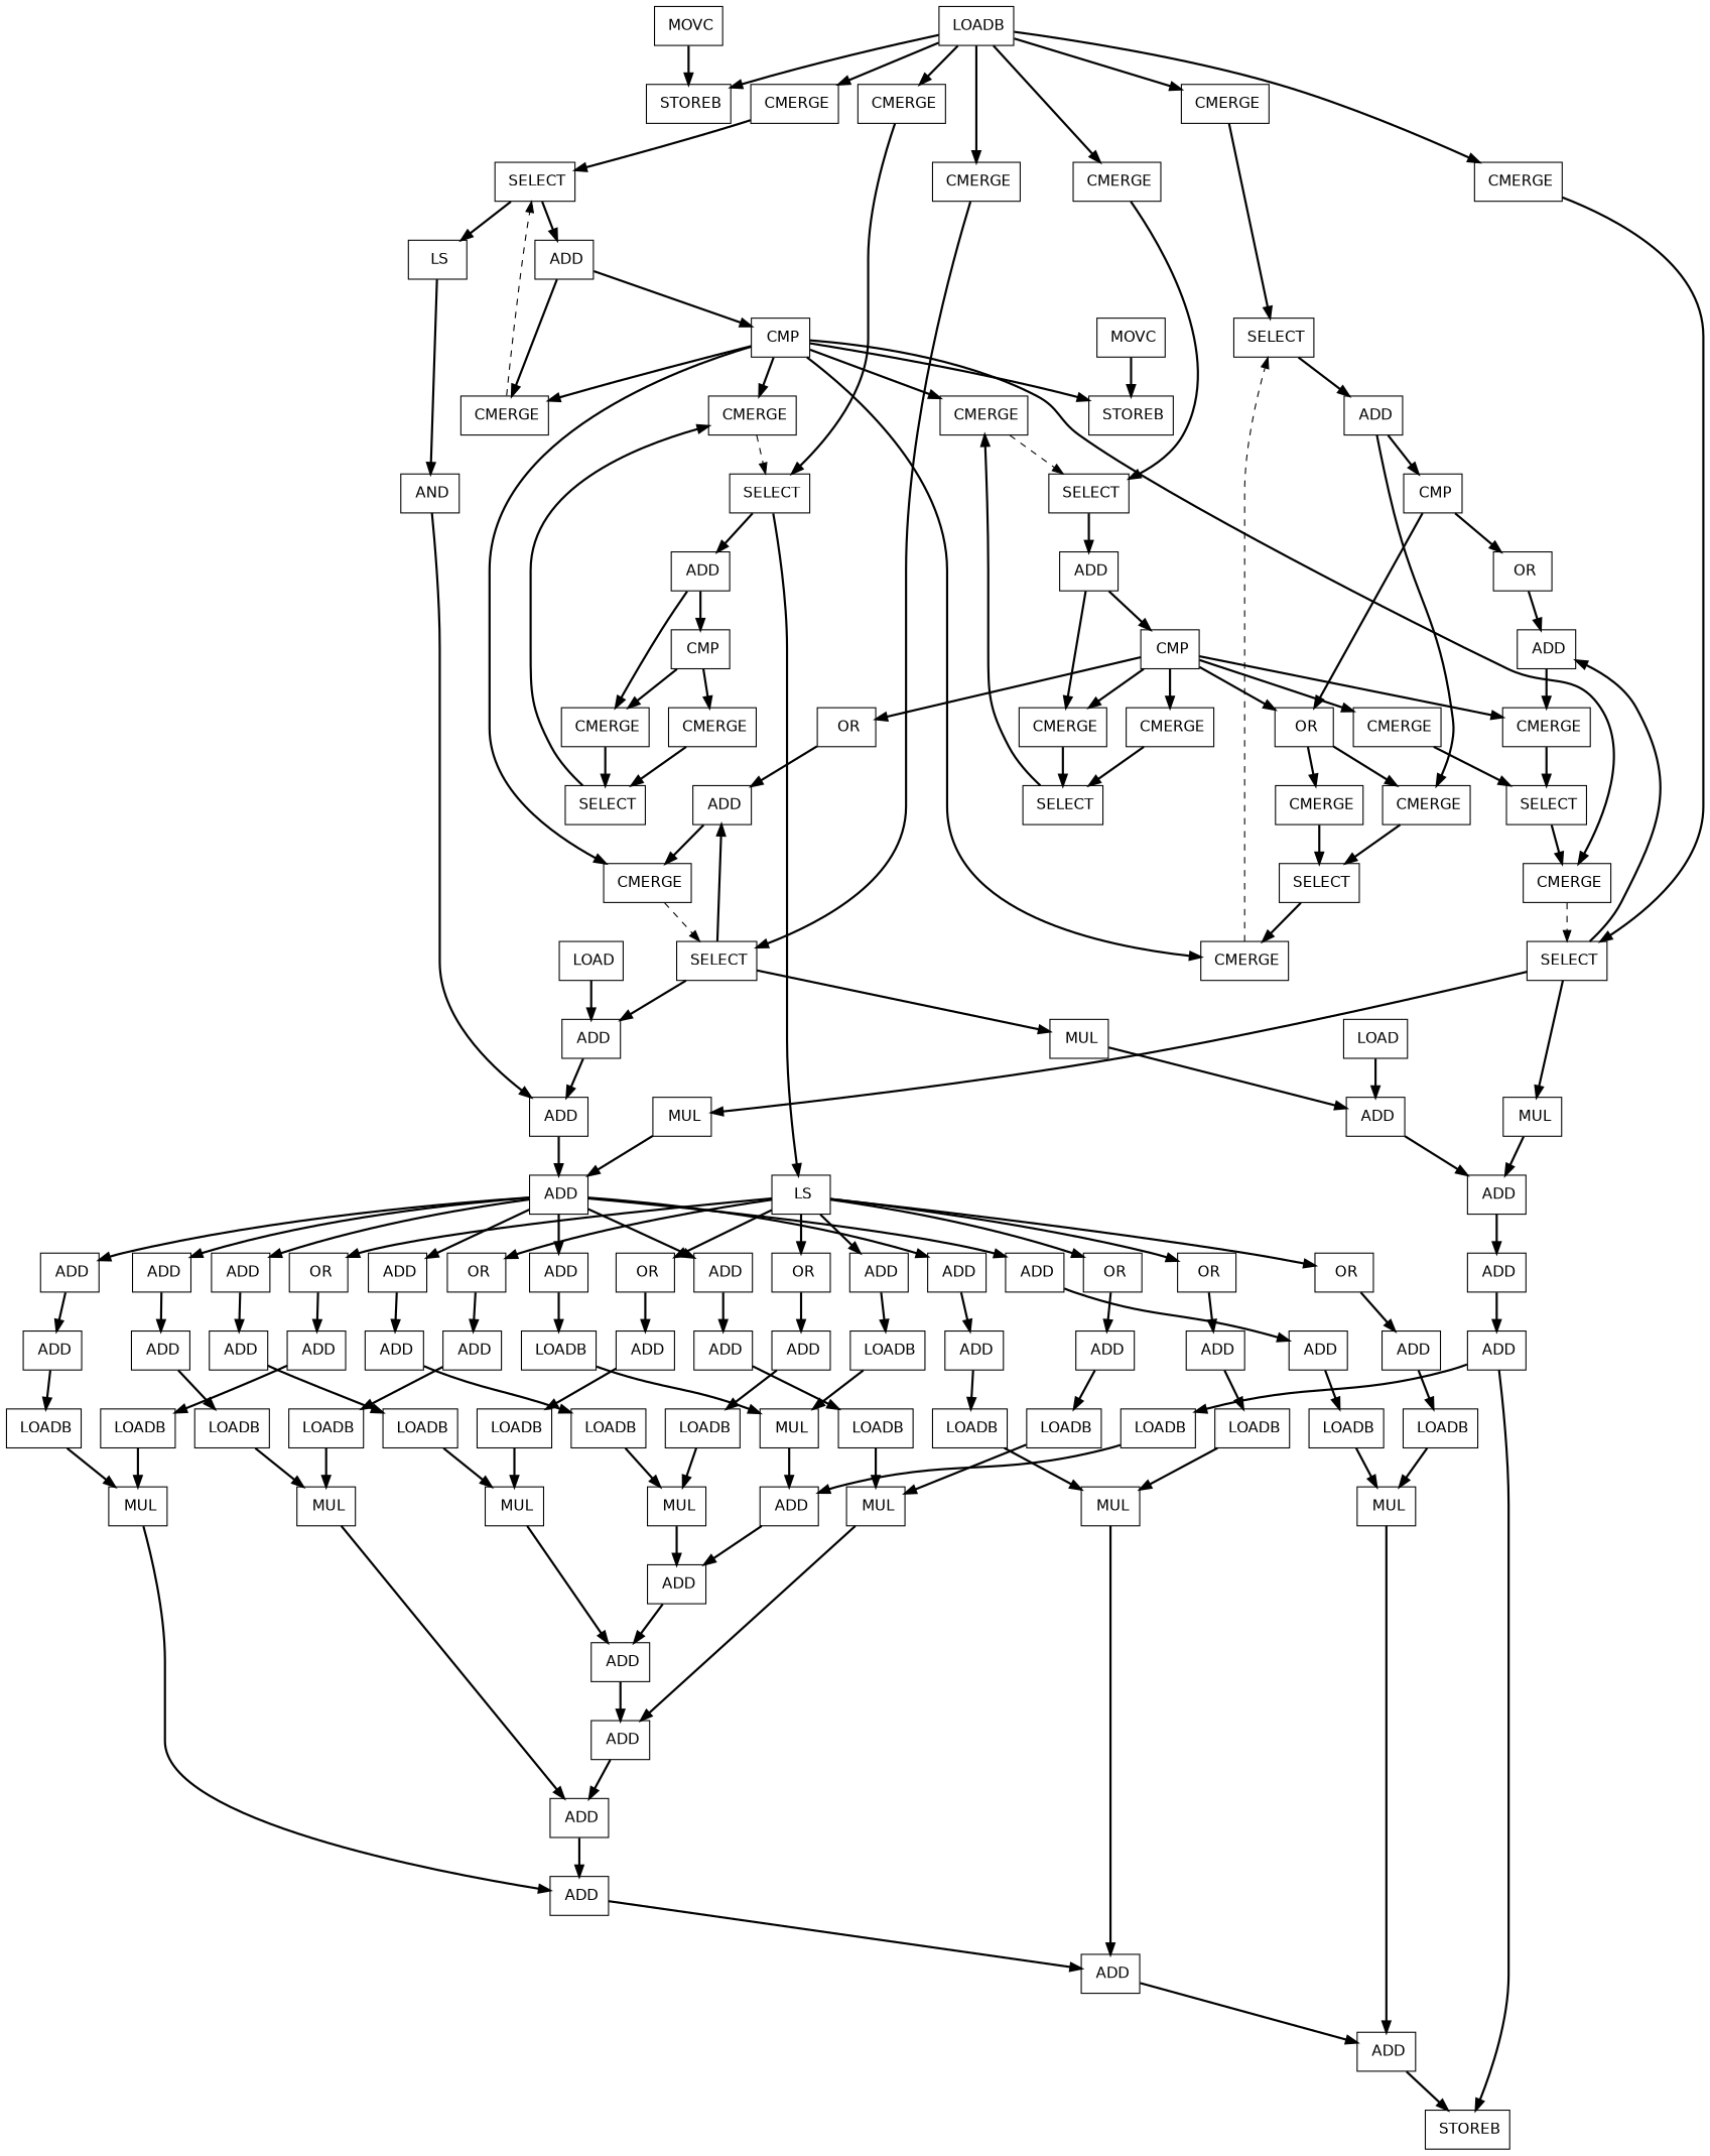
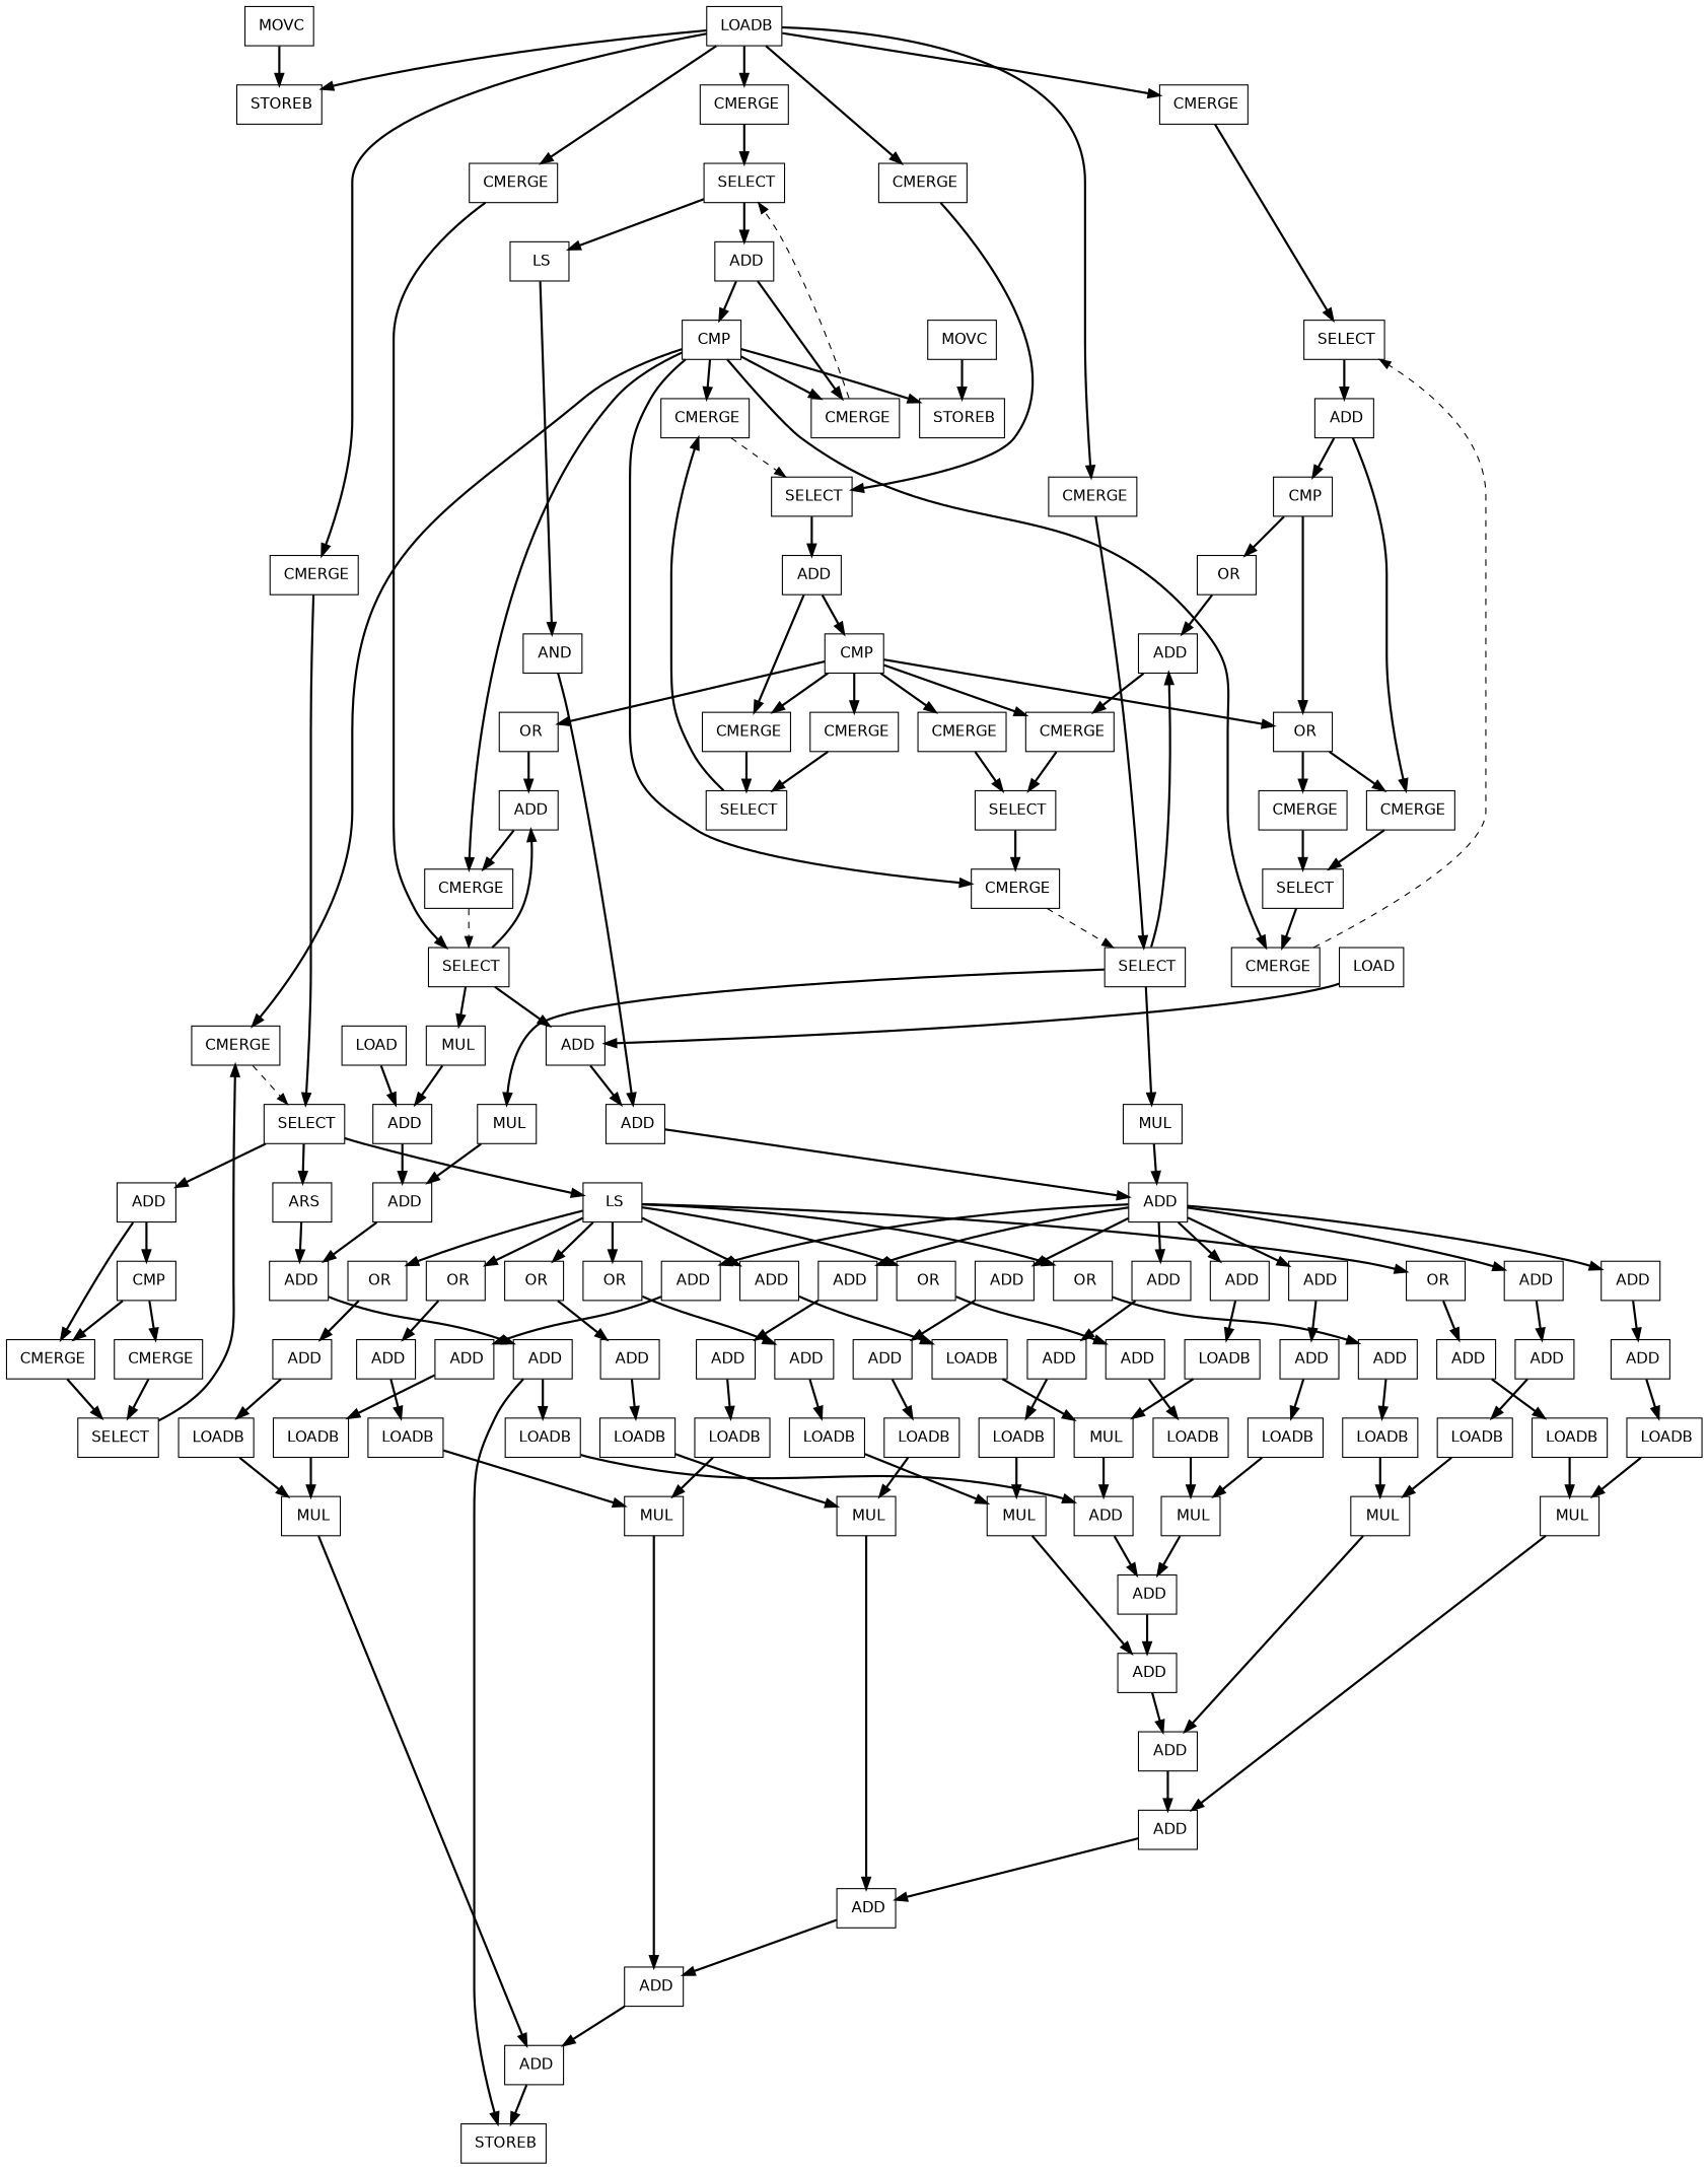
  digraph {
    compound=true
    nslimit=1000.0
    node [fontname=Helvetica shape=box]
    edge [color=black style=bold]
    n1 [label=" LOADB"]
    n2 [label=" STOREB"]
    n3 [label=" CMERGE"]
    n4 [label=" CMERGE"]
    n5 [label=" CMERGE"]
    n6 [label=" CMERGE"]
    n7 [label=" CMERGE"]
    n8 [label=" CMERGE"]
    n9 [label=" MOVC"]
    n10 [label=" STOREB"]
    n11 [label=" MOVC"]
    n12 [label=" SELECT"]
    n13 [label=" ADD"]
+   n14 [label=" ARS"]
    n15 [label=" LS"]
    n16 [label=" CMP"]
    n17 [label=" CMERGE"]
    n18 [label=" SELECT"]
    n19 [label=" CMERGE"]
    n20 [label=" CMERGE"]
    n21 [label=" ADD"]
    n22 [label=" ADD"]
    n23 [label=" STOREB"]
    n24 [label=" LOADB"]
    n25 [label=" ADD"]
    n26 [label=" ADD"]
    n27 [label=" ADD"]
    n28 [label=" ADD"]
    n29 [label=" ADD"]
    n30 [label=" ADD"]
    n31 [label=" ADD"]
    n32 [label=" ADD"]
    n33 [label=" OR"]
    n34 [label=" ADD"]
    n35 [label=" OR"]
    n36 [label=" OR"]
    n37 [label=" OR"]
    n38 [label=" OR"]
    n39 [label=" OR"]
    n40 [label=" OR"]
    n41 [label=" ADD"]
    n42 [label=" ADD"]
    n43 [label=" LOADB"]
    n44 [label=" MUL"]
    n45 [label=" ADD"]
    n46 [label=" LOADB"]
    n47 [label=" MUL"]
    n48 [label=" ADD"]
    n49 [label=" LOADB"]
    n50 [label=" MUL"]
    n51 [label=" ADD"]
    n52 [label=" ADD"]
    n53 [label=" LOADB"]
    n54 [label=" LOADB"]
    n55 [label=" MUL"]
    n56 [label=" ADD"]
    n57 [label=" LOADB"]
    n58 [label=" MUL"]
    n59 [label=" ADD"]
    n60 [label=" LOADB"]
    n61 [label=" MUL"]
    n62 [label=" ADD"]
    n63 [label=" LOADB"]
    n64 [label=" MUL"]
    n65 [label=" LOADB"]
    n66 [label=" MUL"]
    n67 [label=" SELECT"]
    n68 [label=" ADD"]
    n69 [label=" MUL"]
    n70 [label=" MUL"]
    n71 [label=" CMERGE"]
    n72 [label=" SELECT"]
    n73 [label=" CMERGE"]
    n74 [label=" ADD"]
    n75 [label=" ADD"]
    n76 [label=" ADD"]
    n77 [label=" ADD"]
    n78 [label=" ADD"]
    n79 [label=" ADD"]
    n80 [label=" ADD"]
    n81 [label=" ADD"]
    n82 [label=" ADD"]
    n83 [label=" ADD"]
    n84 [label=" LOADB"]
    n85 [label=" SELECT"]
    n86 [label=" CMERGE"]
    n87 [label=" SELECT"]
    n88 [label=" CMERGE"]
    n89 [label=" ADD"]
    n90 [label=" LOADB"]
    n91 [label=" ADD"]
    n92 [label=" LOADB"]
    n93 [label=" ADD"]
    n94 [label=" LOADB"]
    n95 [label=" ADD"]
    n96 [label=" LOADB"]
    n97 [label=" ADD"]
    n98 [label=" LOADB"]
    n99 [label=" LOADB"]
    n100 [label=" ADD"]
    n101 [label=" CMP"]
    n102 [label=" CMERGE"]
    n103 [label=" SELECT"]
    n104 [label=" OR"]
    n105 [label=" OR"]
    n106 [label=" CMERGE"]
    n107 [label=" ADD"]
    n108 [label=" LS"]
    n109 [label=" CMP"]
    n110 [label=" CMERGE"]
    n111 [label=" CMERGE"]
    n112 [label=" AND"]
    n113 [label=" ADD"]
    n114 [label=" SELECT"]
    n115 [label=" ADD"]
    n116 [label=" CMP"]
    n117 [label=" CMERGE"]
    n118 [label=" SELECT"]
    n119 [label=" OR"]
    n120 [label=" CMERGE"]
    n121 [label=" CMERGE"]
    n122 [label=" ADD"]
    n123 [label=" SELECT"]
    n124 [label=" MUL"]
    n125 [label=" ADD"]
    n126 [label=" ADD"]
    n127 [label=" LOAD"]
    n128 [label=" LOAD"]
    n1 -> n2
    n1 -> n3
    n1 -> n4
    n1 -> n5
    n1 -> n6
    n1 -> n7
    n1 -> n8
    n3 -> n85
    n4 -> n87
    n5 -> n114
    n6 -> n123
    n7 -> n67
    n8 -> n12
    n9 -> n2
    n11 -> n10
    n12 -> n13
+   n12 -> n14
    n12 -> n15
    n13 -> n16
    n13 -> n17
+   n14 -> n21
    n15 -> n33
    n15 -> n35
    n15 -> n36
    n15 -> n37
    n15 -> n38
    n15 -> n39
    n15 -> n40
    n15 -> n41
    n16 -> n17
    n16 -> n20
    n17 -> n18
    n18 -> n19
    n19 -> n12 [style=dashed]
    n20 -> n18
    n21 -> n22
    n22 -> n23
    n22 -> n24
    n24 -> n25
    n25 -> n26
    n26 -> n27
    n27 -> n28
    n28 -> n29
    n29 -> n30
    n30 -> n31
    n31 -> n32
    n32 -> n23
    n33 -> n34
    n34 -> n54
    n35 -> n42
    n36 -> n45
    n37 -> n48
    n38 -> n56
    n39 -> n59
    n40 -> n62
    n41 -> n65
    n42 -> n43
    n43 -> n44
    n44 -> n32
    n45 -> n46
    n46 -> n47
    n47 -> n31
    n48 -> n49
    n49 -> n50
    n50 -> n30
    n51 -> n52
    n52 -> n53
    n53 -> n47
    n54 -> n55
    n55 -> n29
    n56 -> n57
    n57 -> n58
    n58 -> n28
    n59 -> n60
    n60 -> n61
    n61 -> n27
    n62 -> n63
    n63 -> n64
    n64 -> n26
    n65 -> n66
    n66 -> n25
    n67 -> n68
    n67 -> n69
    n67 -> n70
    n68 -> n71
    n69 -> n74
    n70 -> n75
    n71 -> n72
    n72 -> n73
    n73 -> n67 [style=dashed]
    n74 -> n21
    n75 -> n51
    n75 -> n76
    n75 -> n77
    n75 -> n78
    n75 -> n79
    n75 -> n80
    n75 -> n81
    n75 -> n82
    n76 -> n83
    n77 -> n89
    n78 -> n91
    n79 -> n93
    n80 -> n95
    n81 -> n97
    n82 -> n99
    n83 -> n84
    n84 -> n44
    n85 -> n100
    n86 -> n85 [style=dashed]
    n87 -> n107
    n87 -> n108
    n88 -> n87 [style=dashed]
    n89 -> n90
    n90 -> n50
    n91 -> n92
    n92 -> n55
    n93 -> n94
    n94 -> n58
    n95 -> n96
    n96 -> n61
    n97 -> n98
    n98 -> n64
    n99 -> n66
    n100 -> n101
    n100 -> n102
    n101 -> n104
    n101 -> n105
    n102 -> n103
    n103 -> n86
    n104 -> n102
    n104 -> n106
    n105 -> n68
    n106 -> n103
    n107 -> n88
    n107 -> n109
    n108 -> n112
    n109 -> n10
    n109 -> n19
    n109 -> n73
    n109 -> n86
    n109 -> n88
    n109 -> n110
    n109 -> n111
    n110 -> n114 [style=dashed]
    n111 -> n123 [style=dashed]
    n112 -> n113
    n113 -> n75
    n114 -> n115
    n115 -> n116
    n115 -> n117
    n116 -> n71
    n116 -> n104
    n116 -> n117
    n116 -> n119
    n116 -> n120
    n116 -> n121
    n117 -> n118
    n118 -> n110
    n119 -> n122
    n120 -> n118
    n121 -> n72
    n122 -> n111
    n123 -> n122
    n123 -> n124
    n123 -> n125
    n124 -> n126
    n125 -> n113
    n126 -> n74
    n127 -> n126
    n128 -> n125
  }
